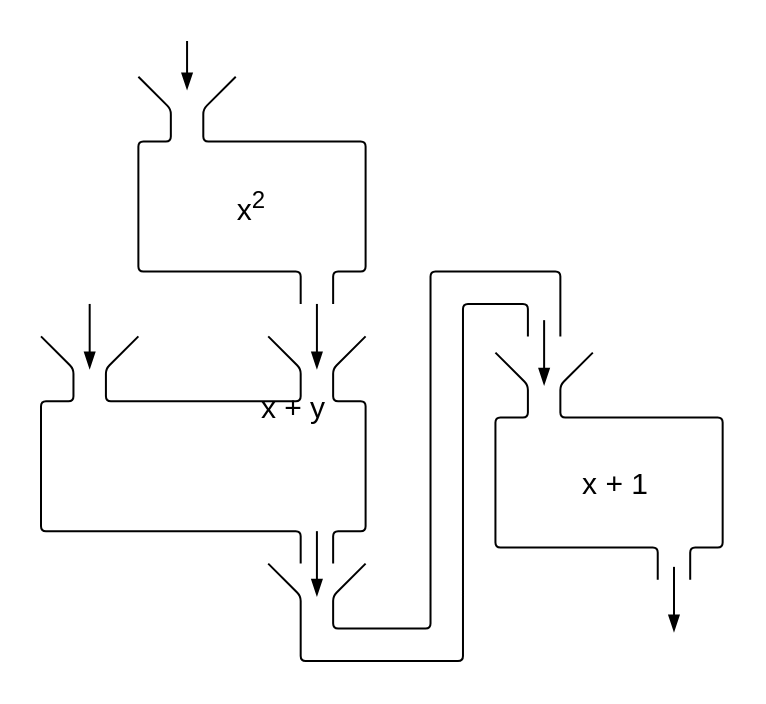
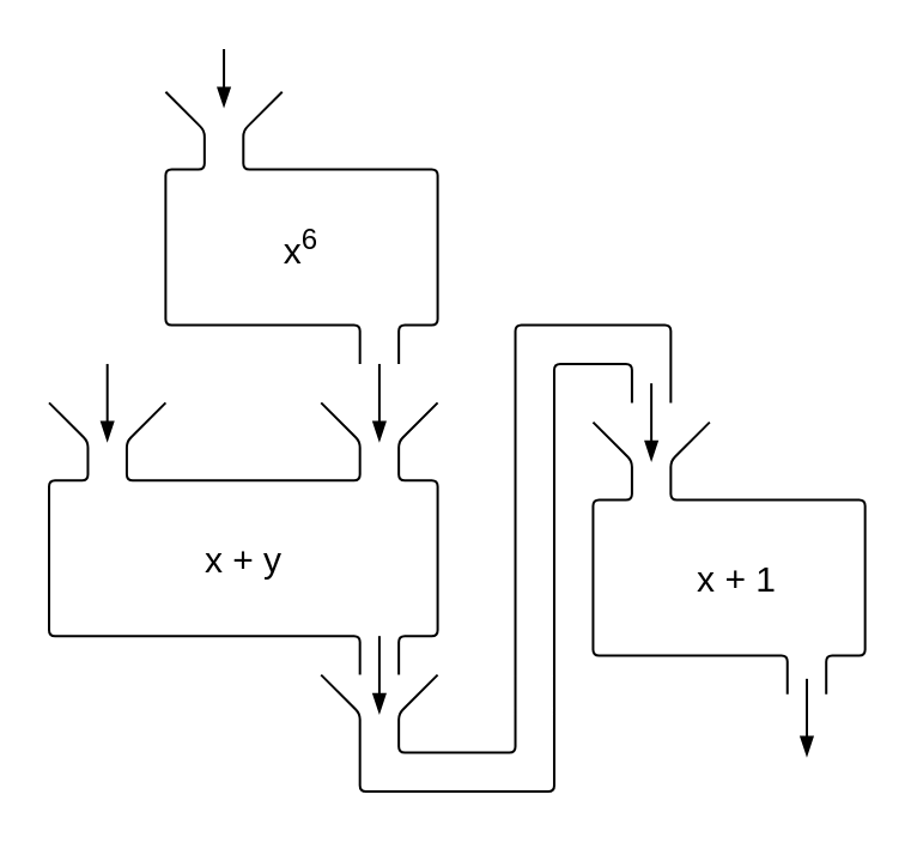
  <mxCell id="0" />
  <mxCell id="1" parent="0" />
  <mxCell id="2" value="" style="endArrow=none;html=1;rounded=1;curved=0;arcSize=5;" parent="1" edge="1"><mxGeometry width="50" height="50" relative="1" as="geometry"><mxPoint x="166.07" y="151.466" as="sourcePoint" /><mxPoint x="117.38" y="37.853" as="targetPoint" /><Array as="points"><mxPoint x="166.07" y="135.236" /><mxPoint x="182.3" y="135.236" /><mxPoint x="182.3" y="70.314" /><mxPoint x="101.15" y="70.314" /><mxPoint x="101.15" y="54.084" /></Array></mxGeometry></mxCell>
  <mxCell id="3" value="" style="endArrow=blockThin;html=1;rounded=0;endFill=1;" parent="1" edge="1"><mxGeometry width="50" height="50" relative="1" as="geometry"><mxPoint x="93.035" y="20" as="sourcePoint" /><mxPoint x="93.035" y="44.346" as="targetPoint" /></mxGeometry></mxCell>
  <mxCell id="4" value="" style="endArrow=none;html=1;rounded=1;curved=0;arcSize=5;" parent="1" edge="1"><mxGeometry width="50" height="50" relative="1" as="geometry"><mxPoint x="133.61" y="167.696" as="sourcePoint" /><mxPoint x="68.69" y="167.696" as="targetPoint" /><Array as="points"><mxPoint x="149.84" y="183.927" /><mxPoint x="149.84" y="200.157" /><mxPoint x="52.46" y="200.157" /><mxPoint x="52.46" y="183.927" /></Array></mxGeometry></mxCell>
  <mxCell id="5" value="" style="endArrow=blockThin;html=1;rounded=0;endFill=1;" parent="1" edge="1"><mxGeometry width="50" height="50" relative="1" as="geometry"><mxPoint x="44.345" y="151.466" as="sourcePoint" /><mxPoint x="44.345" y="183.927" as="targetPoint" /></mxGeometry></mxCell>
  <mxCell id="6" value="" style="endArrow=none;html=1;rounded=1;curved=0;arcSize=5;" parent="1" edge="1"><mxGeometry width="50" height="50" relative="1" as="geometry"><mxPoint x="166.07" y="281.309" as="sourcePoint" /><mxPoint x="182.3" y="167.696" as="targetPoint" /><Array as="points"><mxPoint x="166.07" y="265.079" /><mxPoint x="182.3" y="265.079" /><mxPoint x="182.3" y="200.157" /><mxPoint x="166.07" y="200.157" /><mxPoint x="166.07" y="183.927" /></Array></mxGeometry></mxCell>
  <mxCell id="7" value="" style="endArrow=blockThin;html=1;rounded=0;endFill=1;" parent="1" edge="1"><mxGeometry width="50" height="50" relative="1" as="geometry"><mxPoint x="157.955" y="151.466" as="sourcePoint" /><mxPoint x="157.955" y="183.927" as="targetPoint" /></mxGeometry></mxCell>
  <mxCell id="8" value="" style="endArrow=none;html=1;rounded=1;curved=0;arcSize=5;" parent="1" edge="1"><mxGeometry width="50" height="50" relative="1" as="geometry"><mxPoint x="263.45" y="167.696" as="sourcePoint" /><mxPoint x="133.61" y="281.309" as="targetPoint" /><Array as="points"><mxPoint x="263.45" y="151.466" /><mxPoint x="230.99" y="151.466" /><mxPoint x="230.99" y="330" /><mxPoint x="149.84" y="330" /><mxPoint x="149.84" y="297.539" /></Array></mxGeometry></mxCell>
  <mxCell id="9" value="" style="endArrow=none;html=1;rounded=1;curved=0;arcSize=5;" parent="1" edge="1"><mxGeometry width="50" height="50" relative="1" as="geometry"><mxPoint x="279.68" y="167.696" as="sourcePoint" /><mxPoint x="182.3" y="281.309" as="targetPoint" /><Array as="points"><mxPoint x="279.68" y="135.236" /><mxPoint x="214.76" y="135.236" /><mxPoint x="214.76" y="313.77" /><mxPoint x="166.07" y="313.77" /><mxPoint x="166.07" y="297.539" /></Array></mxGeometry></mxCell>
  <mxCell id="10" value="" style="endArrow=blockThin;html=1;rounded=0;endFill=1;" parent="1" edge="1"><mxGeometry width="50" height="50" relative="1" as="geometry"><mxPoint x="157.955" y="265.079" as="sourcePoint" /><mxPoint x="157.955" y="297.539" as="targetPoint" /></mxGeometry></mxCell>
  <mxCell id="11" value="" style="endArrow=blockThin;html=1;rounded=0;endFill=1;" parent="1" edge="1"><mxGeometry width="50" height="50" relative="1" as="geometry"><mxPoint x="271.565" y="159.581" as="sourcePoint" /><mxPoint x="271.565" y="192.042" as="targetPoint" /></mxGeometry></mxCell>
  <mxCell id="12" value="" style="endArrow=blockThin;html=1;rounded=0;endFill=1;" parent="1" edge="1"><mxGeometry width="50" height="50" relative="1" as="geometry"><mxPoint x="336.485" y="282.932" as="sourcePoint" /><mxPoint x="336.485" y="315.393" as="targetPoint" /></mxGeometry></mxCell>
- <mxCell id="13" value="x&lt;sup style=&quot;&quot;&gt;&lt;font style=&quot;font-size: 12px;&quot;&gt;2&lt;/font&gt;&lt;/sup&gt;" style="text;strokeColor=none;align=center;fillColor=none;html=1;verticalAlign=middle;whiteSpace=wrap;rounded=0;fontSize=15;" parent="1" vertex="1"><mxGeometry x="93.035" y="86.545" width="64.92" height="32.461" as="geometry" /></mxCell>
- <mxCell id="14" value="x + y" style="text;strokeColor=none;align=center;fillColor=none;html=1;verticalAlign=middle;whiteSpace=wrap;rounded=0;fontSize=15;" parent="1" vertex="1"><mxGeometry x="113.69" y="186.387" width="64.92" height="32.461" as="geometry" /></mxCell>
+ <mxCell id="13" value="x&lt;sup style=&quot;&quot;&gt;&lt;font style=&quot;font-size: 12px;&quot;&gt;6&lt;/font&gt;&lt;/sup&gt;" style="text;strokeColor=none;align=center;fillColor=none;html=1;verticalAlign=middle;whiteSpace=wrap;rounded=0;fontSize=15;" parent="1" vertex="1"><mxGeometry x="93.035" y="86.545" width="64.92" height="32.461" as="geometry" /></mxCell>
+ <mxCell id="14" value="x + y" style="text;strokeColor=none;align=center;fillColor=none;html=1;verticalAlign=middle;whiteSpace=wrap;rounded=0;fontSize=15;" parent="1" vertex="1"><mxGeometry x="68.69" y="216.387" width="64.92" height="32.461" as="geometry" /></mxCell>
  <mxCell id="15" value="x + 1" style="text;strokeColor=none;align=center;fillColor=none;html=1;verticalAlign=middle;whiteSpace=wrap;rounded=0;fontSize=15;" parent="1" vertex="1"><mxGeometry x="274.811" y="224.503" width="64.92" height="32.461" as="geometry" /></mxCell>
  <mxCell id="16" value="" style="endArrow=none;html=1;rounded=1;endFill=0;curved=0;arcSize=5;" parent="1" edge="1"><mxGeometry width="50" height="50" relative="1" as="geometry"><mxPoint x="68.69" y="37.853" as="sourcePoint" /><mxPoint x="149.84" y="151.466" as="targetPoint" /><Array as="points"><mxPoint x="84.92" y="54.084" /><mxPoint x="84.92" y="70.314" /><mxPoint x="68.69" y="70.314" /><mxPoint x="68.69" y="135.236" /><mxPoint x="149.84" y="135.236" /></Array></mxGeometry></mxCell>
  <mxCell id="17" value="" style="endArrow=none;html=1;rounded=1;arcSize=5;curved=0;" parent="1" edge="1"><mxGeometry width="50" height="50" relative="1" as="geometry"><mxPoint x="344.6" y="289.424" as="sourcePoint" /><mxPoint x="295.91" y="175.812" as="targetPoint" /><Array as="points"><mxPoint x="344.6" y="273.194" /><mxPoint x="360.83" y="273.194" /><mxPoint x="360.83" y="208.272" /><mxPoint x="279.68" y="208.272" /><mxPoint x="279.68" y="192.042" /></Array></mxGeometry></mxCell>
  <mxCell id="18" value="" style="endArrow=none;html=1;rounded=1;endFill=0;arcSize=5;curved=0;" parent="1" edge="1"><mxGeometry width="50" height="50" relative="1" as="geometry"><mxPoint x="247.22" y="175.812" as="sourcePoint" /><mxPoint x="328.37" y="289.424" as="targetPoint" /><Array as="points"><mxPoint x="263.45" y="192.042" /><mxPoint x="263.45" y="208.272" /><mxPoint x="247.22" y="208.272" /><mxPoint x="247.22" y="273.194" /><mxPoint x="328.37" y="273.194" /></Array></mxGeometry></mxCell>
  <mxCell id="19" value="" style="endArrow=none;html=1;rounded=1;endFill=0;curved=0;arcSize=5;" edge="1" parent="1"><mxGeometry width="50" height="50" relative="1" as="geometry"><mxPoint x="20" y="167.696" as="sourcePoint" /><mxPoint x="149.84" y="281.309" as="targetPoint" /><Array as="points"><mxPoint x="36.23" y="183.927" /><mxPoint x="36.23" y="200.157" /><mxPoint x="20" y="200.157" /><mxPoint x="20" y="265.079" /><mxPoint x="149.84" y="265.079" /></Array></mxGeometry></mxCell>
